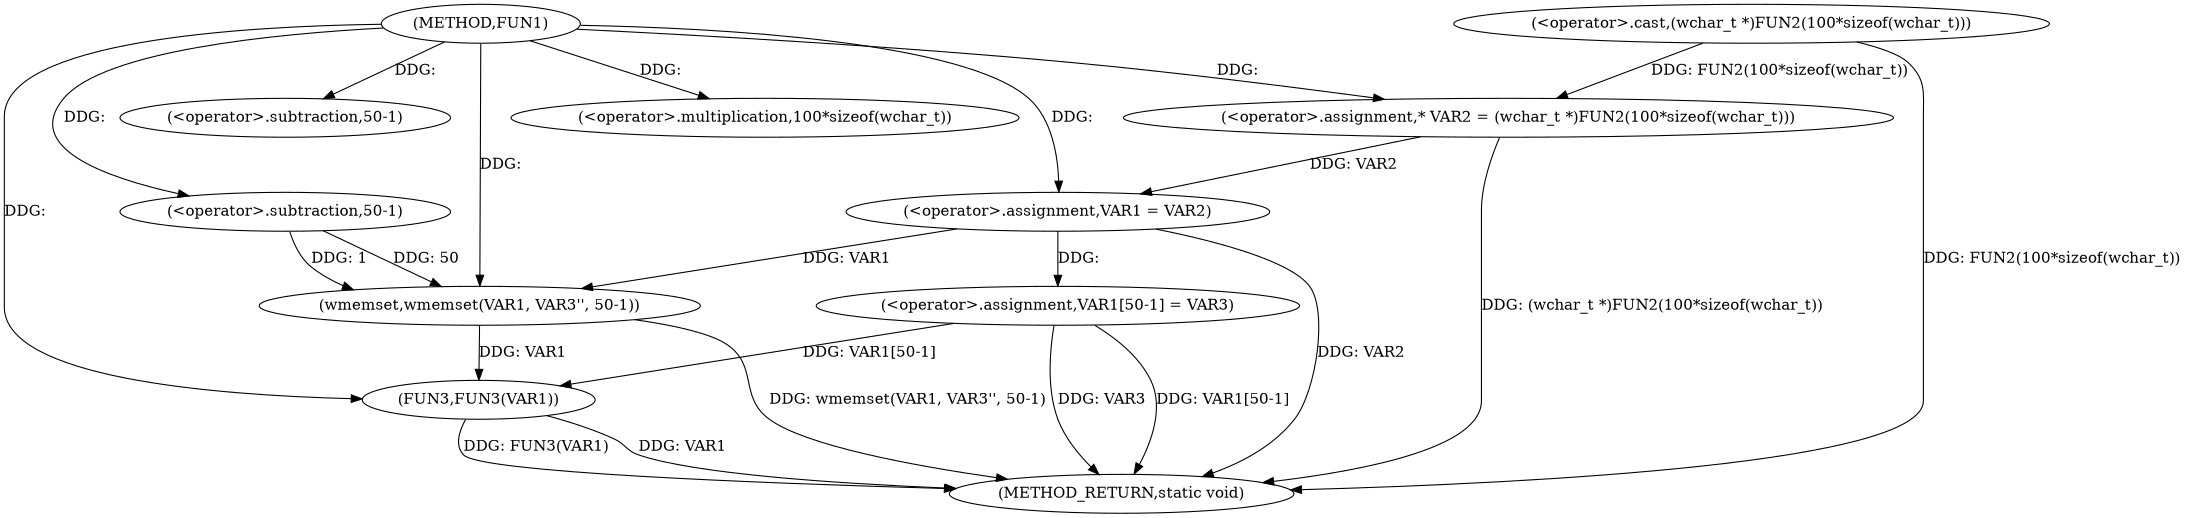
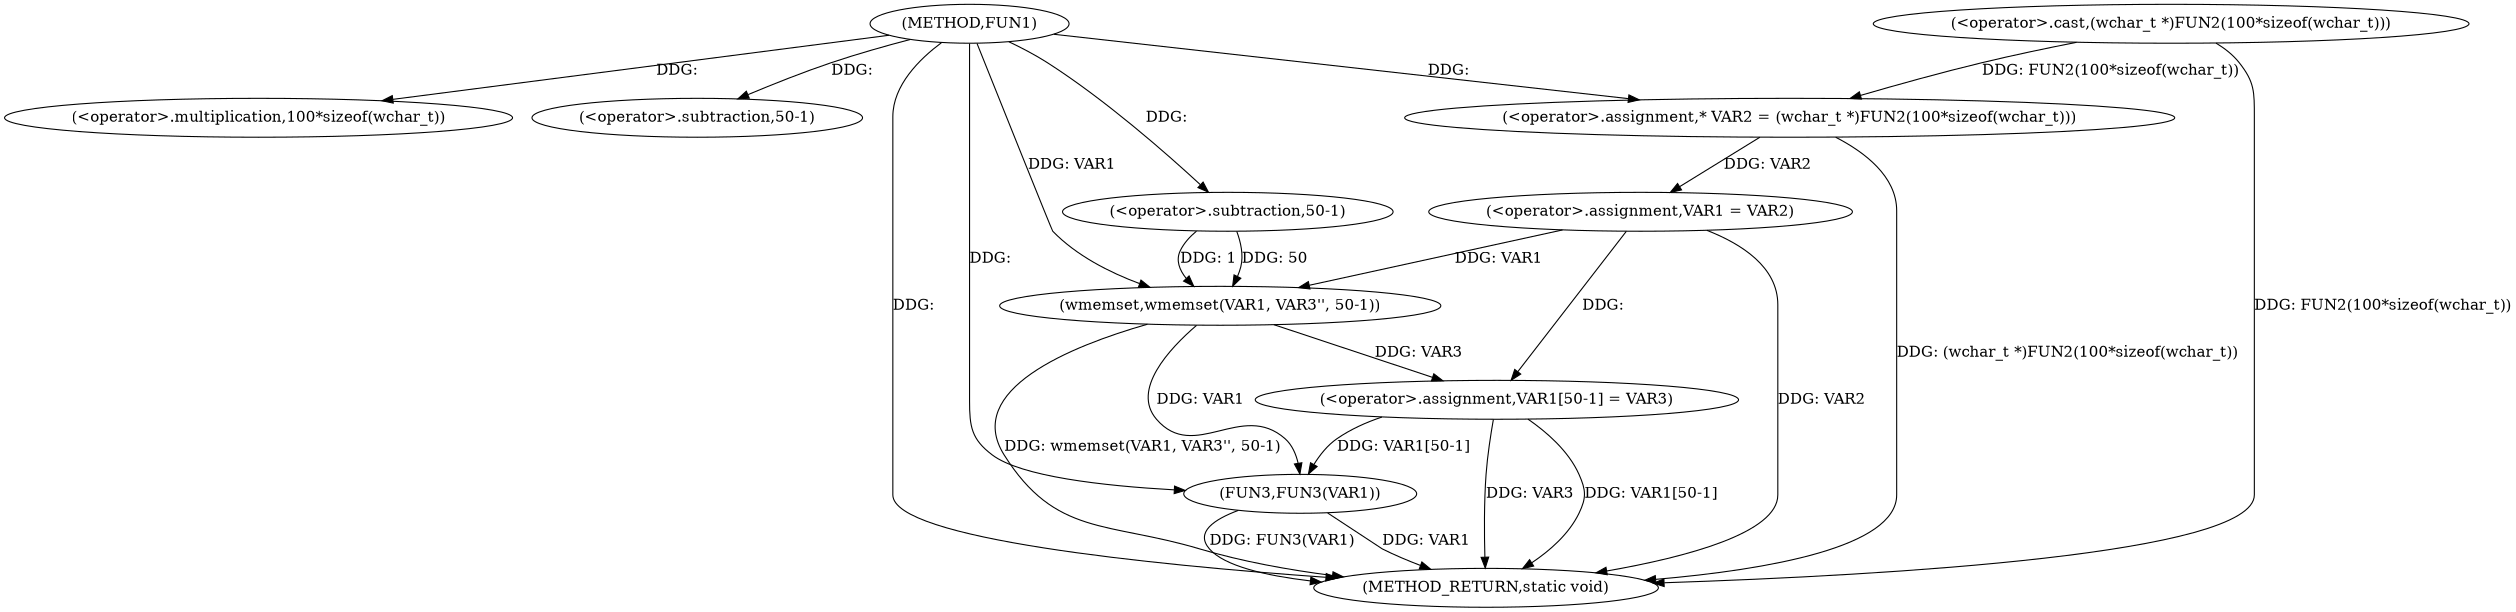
  digraph {
    n1 [label="(METHOD,FUN1)"]
    n2 [label="(<operator>.assignment,* VAR2 = (wchar_t *)FUN2(100*sizeof(wchar_t)))"]
    n3 [label="(<operator>.multiplication,100*sizeof(wchar_t))"]
    n4 [label="(<operator>.assignment,VAR1 = VAR2)"]
    n5 [label="(wmemset,wmemset(VAR1, VAR3'', 50-1))"]
    n6 [label="(<operator>.subtraction,50-1)"]
    n7 [label="(<operator>.subtraction,50-1)"]
    n8 [label="(FUN3,FUN3(VAR1))"]
    n9 [label="(METHOD_RETURN,static void)"]
    n10 [label="(<operator>.assignment,VAR1[50-1] = VAR3)"]
    n11 [label="(<operator>.cast,(wchar_t *)FUN2(100*sizeof(wchar_t)))"]
    n1 -> n2 [label="DDG: "]
    n1 -> n3 [label="DDG: "]
-   n1 -> n4 [label="DDG: "]
-   n1 -> n5 [label="DDG: "]
+   n1 -> n9 [label="DDG: "]
+   n1 -> n5 [label="DDG: VAR1"]
    n1 -> n6 [label="DDG: "]
    n1 -> n7 [label="DDG: "]
    n1 -> n8 [label="DDG: "]
    n2 -> n4 [label="DDG: VAR2"]
    n2 -> n9 [label="DDG: (wchar_t *)FUN2(100*sizeof(wchar_t))"]
    n4 -> n5 [label="DDG: VAR1"]
    n4 -> n9 [label="DDG: VAR2"]
    n4 -> n10 [label="DDG: "]
    n5 -> n8 [label="DDG: VAR1"]
    n5 -> n9 [label="DDG: wmemset(VAR1, VAR3'', 50-1)"]
+   n5 -> n10 [label="DDG: VAR3"]
    n6 -> n5 [label="DDG: 50"]
    n6 -> n5 [label="DDG: 1"]
    n8 -> n9 [label="DDG: VAR1"]
    n8 -> n9 [label="DDG: FUN3(VAR1)"]
    n10 -> n8 [label="DDG: VAR1[50-1]"]
    n10 -> n9 [label="DDG: VAR1[50-1]"]
    n10 -> n9 [label="DDG: VAR3"]
    n11 -> n2 [label="DDG: FUN2(100*sizeof(wchar_t))"]
    n11 -> n9 [label="DDG: FUN2(100*sizeof(wchar_t))"]
  }
